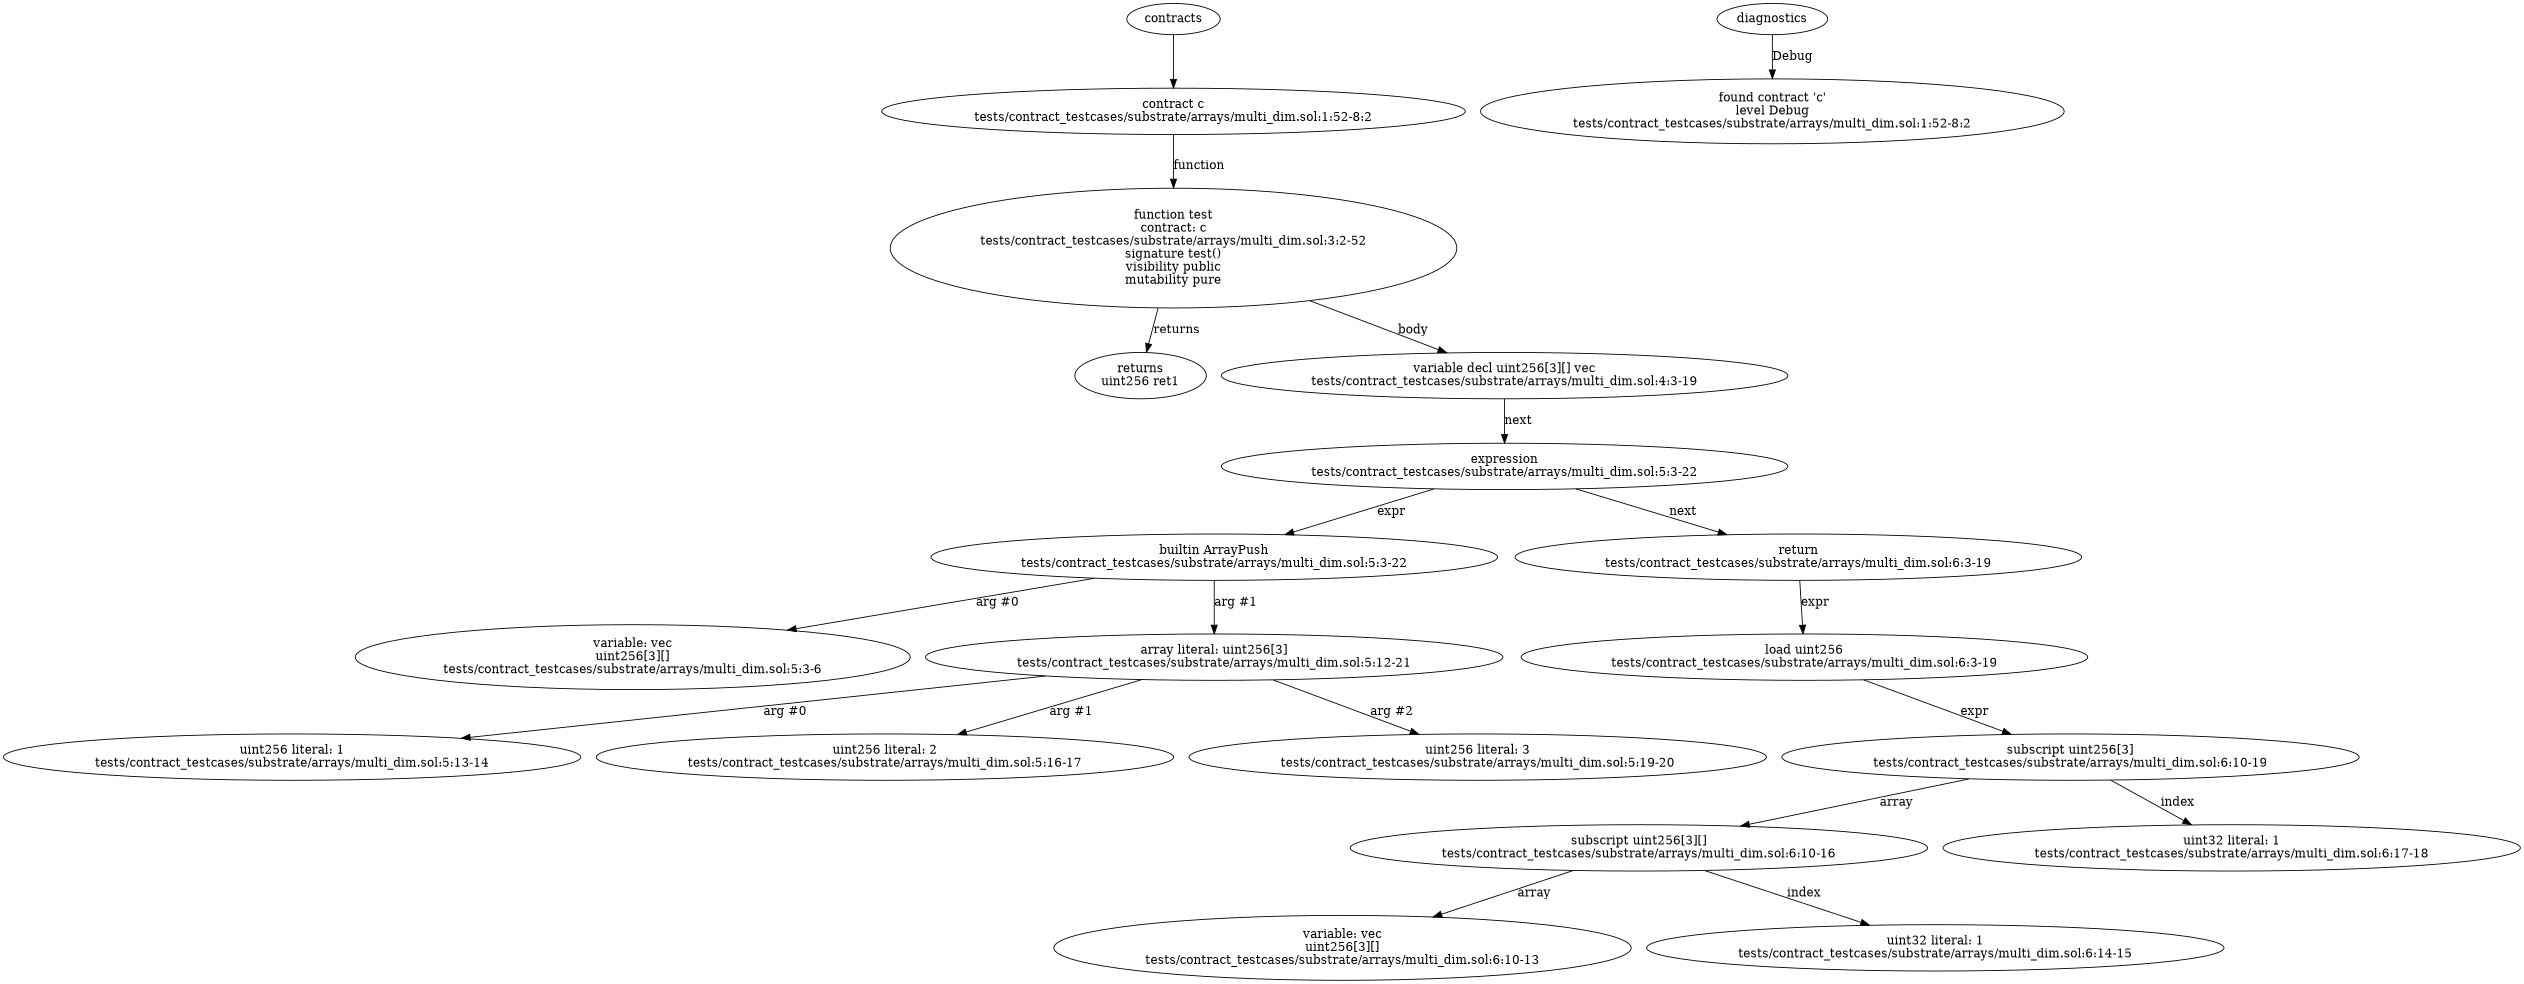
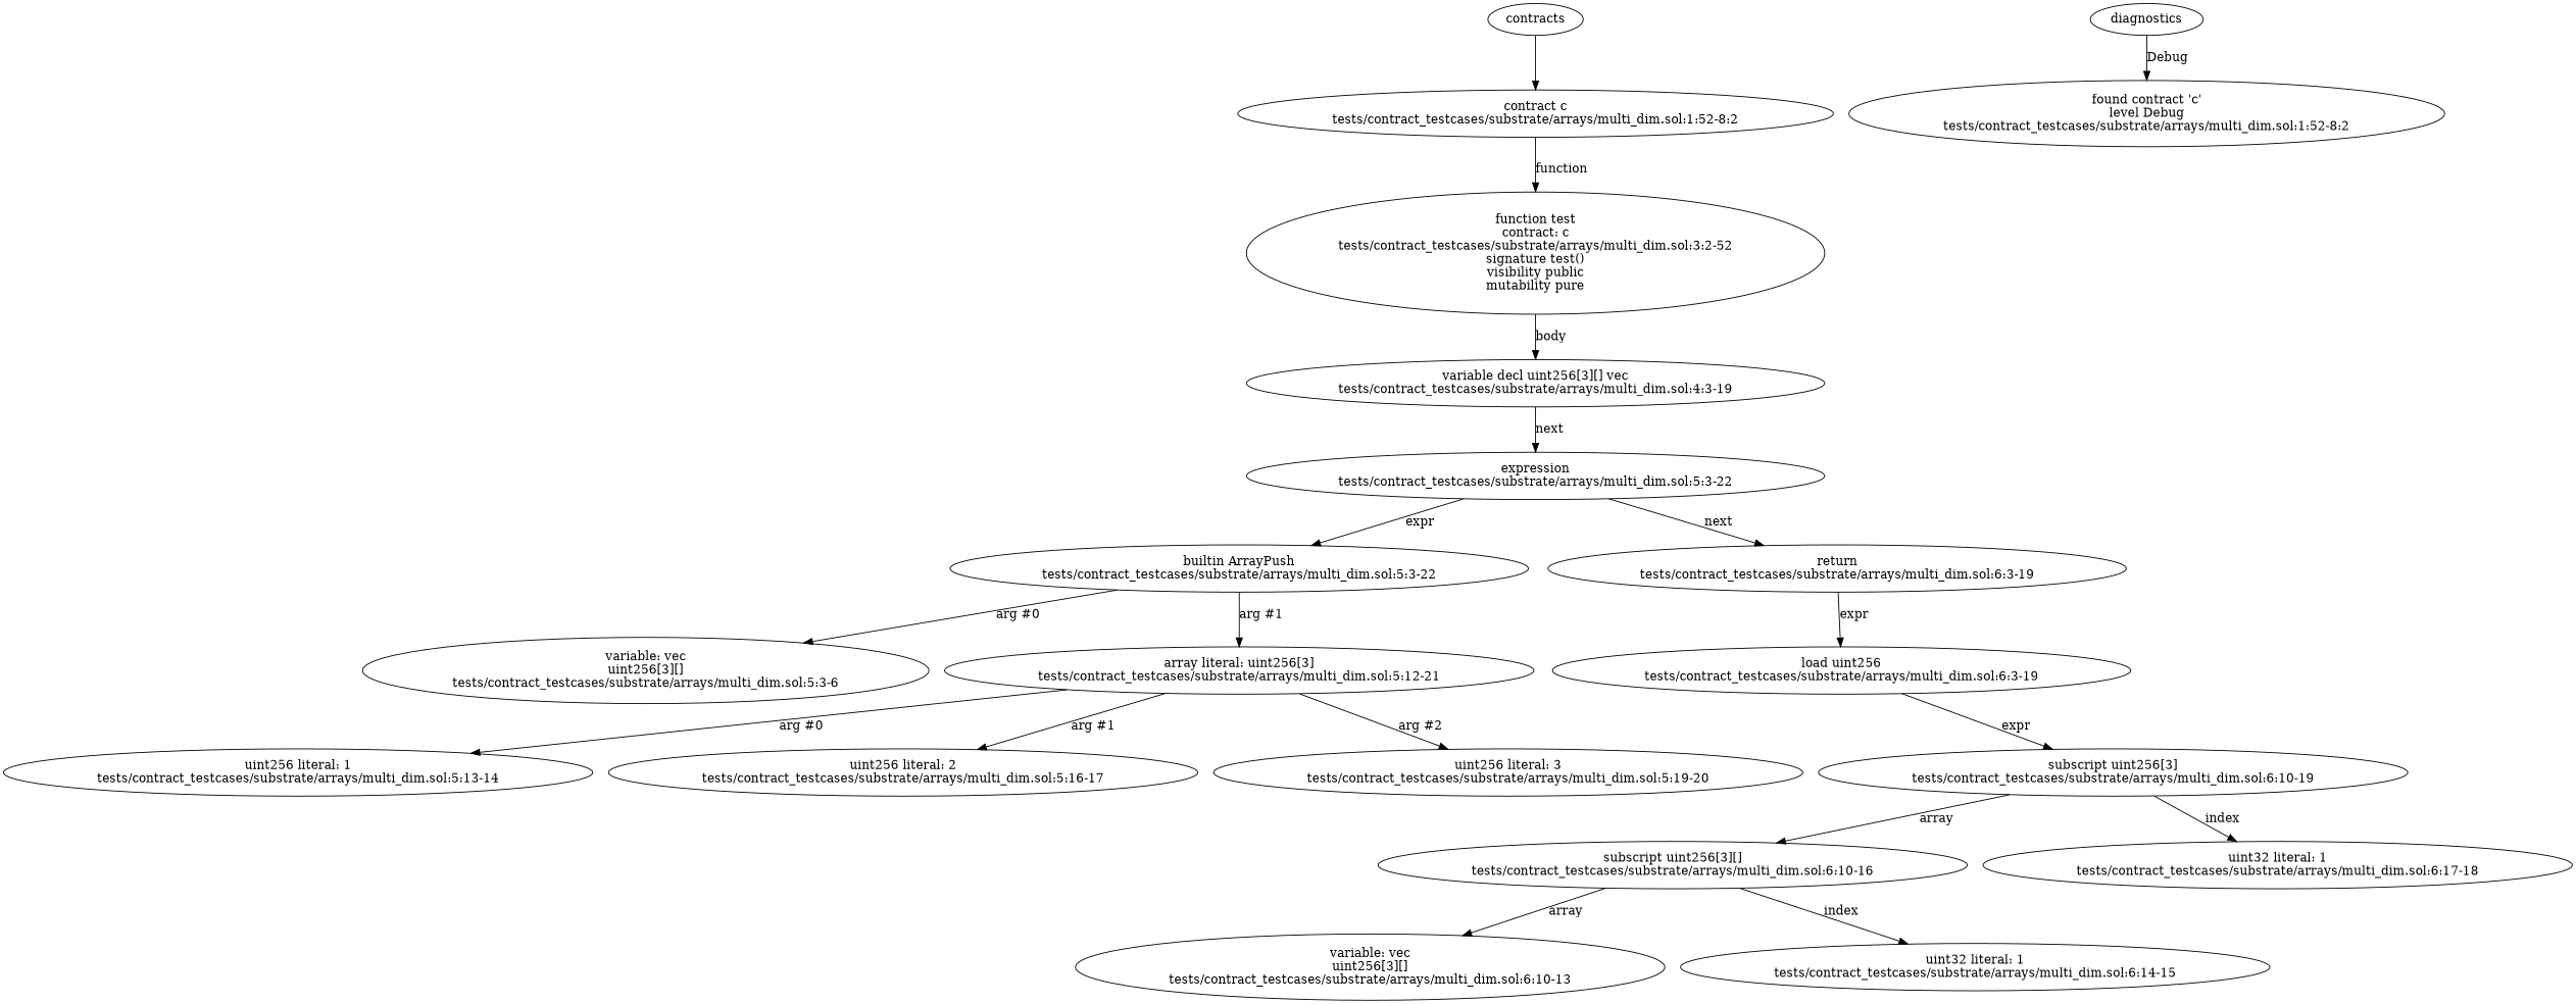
  strict digraph {
    n1 [label="contract c\ntests/contract_testcases/substrate/arrays/multi_dim.sol:1:52-8:2"]
    n2 [label="function test\ncontract: c\ntests/contract_testcases/substrate/arrays/multi_dim.sol:3:2-52\nsignature test()\nvisibility public\nmutability pure"]
-   n3 [label="returns\nuint256 ret1"]
    n4 [label="variable decl uint256[3][] vec\ntests/contract_testcases/substrate/arrays/multi_dim.sol:4:3-19"]
    n5 [label="expression\ntests/contract_testcases/substrate/arrays/multi_dim.sol:5:3-22"]
    n6 [label="builtin ArrayPush\ntests/contract_testcases/substrate/arrays/multi_dim.sol:5:3-22"]
    n7 [label="return\ntests/contract_testcases/substrate/arrays/multi_dim.sol:6:3-19"]
    n8 [label="variable: vec\nuint256[3][]\ntests/contract_testcases/substrate/arrays/multi_dim.sol:5:3-6"]
    n9 [label="array literal: uint256[3]\ntests/contract_testcases/substrate/arrays/multi_dim.sol:5:12-21"]
    n10 [label="uint256 literal: 1\ntests/contract_testcases/substrate/arrays/multi_dim.sol:5:13-14"]
    n11 [label="uint256 literal: 2\ntests/contract_testcases/substrate/arrays/multi_dim.sol:5:16-17"]
    n12 [label="uint256 literal: 3\ntests/contract_testcases/substrate/arrays/multi_dim.sol:5:19-20"]
    n13 [label="load uint256\ntests/contract_testcases/substrate/arrays/multi_dim.sol:6:3-19"]
    n14 [label="subscript uint256[3]\ntests/contract_testcases/substrate/arrays/multi_dim.sol:6:10-19"]
    n15 [label="subscript uint256[3][]\ntests/contract_testcases/substrate/arrays/multi_dim.sol:6:10-16"]
    n16 [label="uint32 literal: 1\ntests/contract_testcases/substrate/arrays/multi_dim.sol:6:17-18"]
    n17 [label="variable: vec\nuint256[3][]\ntests/contract_testcases/substrate/arrays/multi_dim.sol:6:10-13"]
    n18 [label="uint32 literal: 1\ntests/contract_testcases/substrate/arrays/multi_dim.sol:6:14-15"]
    n19 [label="found contract 'c'\nlevel Debug\ntests/contract_testcases/substrate/arrays/multi_dim.sol:1:52-8:2"]
    contracts
    diagnostics
    n1 -> n2 [label=function]
-   n2 -> n3 [label=returns]
    n2 -> n4 [label=body]
    n4 -> n5 [label=next]
    n5 -> n6 [label=expr]
    n5 -> n7 [label=next]
    n6 -> n8 [label="arg #0"]
    n6 -> n9 [label="arg #1"]
    n7 -> n13 [label=expr]
    n9 -> n10 [label="arg #0"]
    n9 -> n11 [label="arg #1"]
    n9 -> n12 [label="arg #2"]
    n13 -> n14 [label=expr]
    n14 -> n15 [label=array]
    n14 -> n16 [label=index]
    n15 -> n17 [label=array]
    n15 -> n18 [label=index]
    contracts -> n1
    diagnostics -> n19 [label=Debug]
  }
